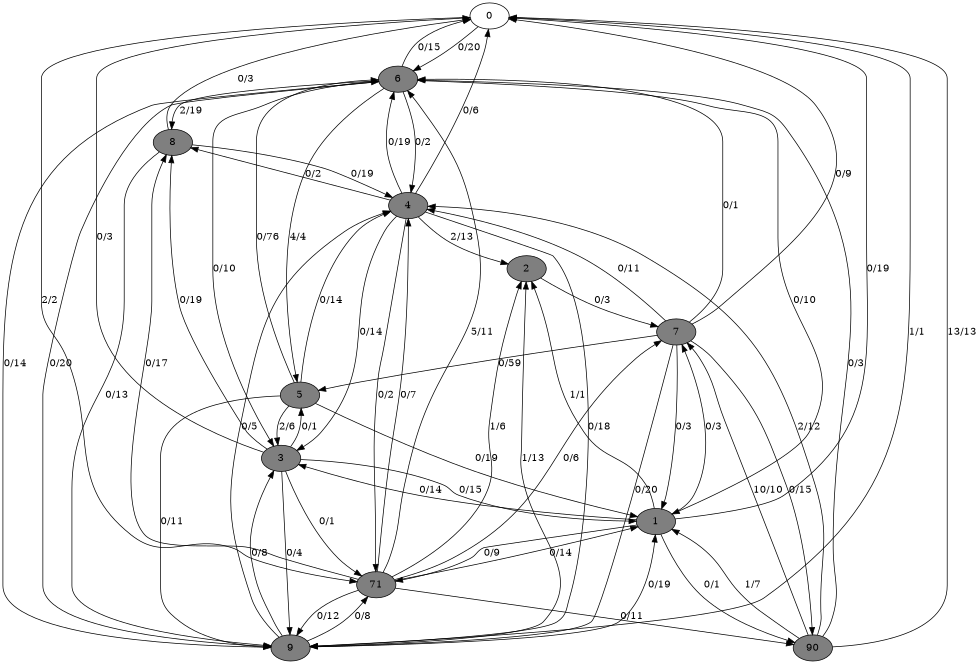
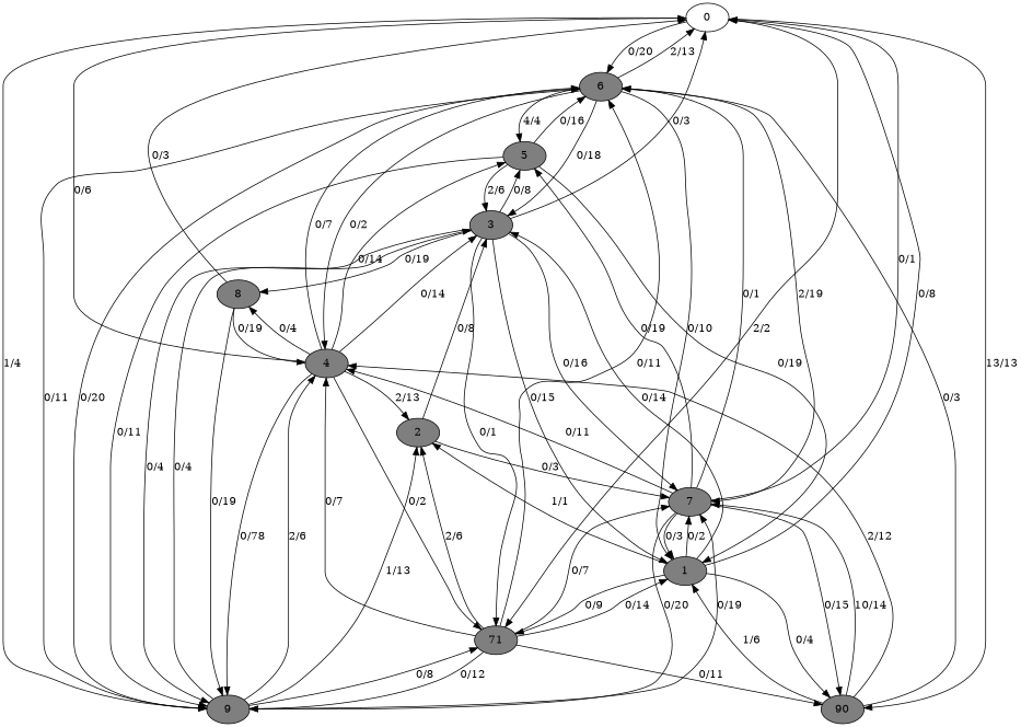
  digraph {
    node [fillcolor=grey50 style=filled]
    0 [fillcolor=grey100]
    6
    9
    n4 [label=90]
    n5 [label=71]
    1
    3
    7
    4
    5
    2
    8
    0 -> 6 [label="0/20"]
-   0 -> 9 [label="1/1"]
-   n4 -> 0 [label="13/13"]
+   0 -> 9 [label="1/4"]
+   0 -> n4 [label="13/13"]
    0 -> n5 [label="2/2"]
-   6 -> 0 [label="0/15"]
+   6 -> 0 [label="2/13"]
    6 -> 9 [label="0/20"]
    6 -> 1 [label="0/10"]
-   6 -> 3 [label="0/10"]
-   6 -> 8 [label="2/19"]
+   6 -> 3 [label="0/18"]
+   6 -> 7 [label="2/19"]
    6 -> 4 [label="0/2"]
    6 -> 5 [label="4/4"]
-   9 -> 6 [label="0/14"]
+   9 -> 6 [label="0/11"]
    9 -> n5 [label="0/8"]
-   9 -> 3 [label="0/8"]
-   9 -> 1 [label="0/19"]
-   9 -> 4 [label="0/5"]
+   9 -> 3 [label="0/4"]
+   9 -> 7 [label="0/19"]
+   9 -> 4 [label="2/6"]
    9 -> 2 [label="1/13"]
    n4 -> 6 [label="0/3"]
-   n4 -> 1 [label="1/7"]
-   n4 -> 7 [label="10/10"]
+   n4 -> 1 [label="1/6"]
+   n4 -> 7 [label="10/14"]
    n4 -> 4 [label="2/12"]
-   n5 -> 6 [label="5/11"]
+   n5 -> 6 [label="0/11"]
    n5 -> 9 [label="0/12"]
    n5 -> n4 [label="0/11"]
    n5 -> 1 [label="0/14"]
-   n5 -> 7 [label="0/6"]
+   n5 -> 7 [label="0/7"]
    n5 -> 4 [label="0/7"]
-   n5 -> 2 [label="1/6"]
-   n5 -> 8 [label="0/17"]
-   1 -> 0 [label="0/19"]
-   1 -> n4 [label="0/1"]
+   n5 -> 2 [label="2/6"]
+   1 -> 0 [label="0/8"]
+   1 -> n4 [label="0/4"]
    1 -> n5 [label="0/9"]
    1 -> 3 [label="0/14"]
-   1 -> 7 [label="0/3"]
+   1 -> 7 [label="0/2"]
    1 -> 2 [label="1/1"]
    3 -> 0 [label="0/3"]
    3 -> 9 [label="0/4"]
    3 -> n5 [label="0/1"]
    3 -> 1 [label="0/15"]
-   3 -> 5 [label="0/1"]
+   3 -> 7 [label="0/16"]
+   3 -> 5 [label="0/8"]
    3 -> 8 [label="0/19"]
-   7 -> 0 [label="0/9"]
+   7 -> 0 [label="0/1"]
    7 -> 6 [label="0/1"]
    7 -> 9 [label="0/20"]
    7 -> n4 [label="0/15"]
    7 -> 1 [label="0/3"]
    7 -> 4 [label="0/11"]
-   7 -> 5 [label="0/59"]
+   7 -> 5 [label="0/19"]
    4 -> 0 [label="0/6"]
-   4 -> 6 [label="0/19"]
-   4 -> 9 [label="0/18"]
+   4 -> 6 [label="0/7"]
+   4 -> 9 [label="0/78"]
    4 -> n5 [label="0/2"]
    4 -> 3 [label="0/14"]
    4 -> 2 [label="2/13"]
-   4 -> 8 [label="0/2"]
-   5 -> 6 [label="0/76"]
+   4 -> 8 [label="0/4"]
+   5 -> 6 [label="0/16"]
    5 -> 9 [label="0/11"]
    5 -> 1 [label="0/19"]
    5 -> 3 [label="2/6"]
-   5 -> 4 [label="0/14"]
+   4 -> 5 [label="0/14"]
+   2 -> 3 [label="0/8"]
    2 -> 7 [label="0/3"]
    8 -> 0 [label="0/3"]
-   8 -> 9 [label="0/13"]
+   8 -> 9 [label="0/19"]
    8 -> 4 [label="0/19"]
  }
